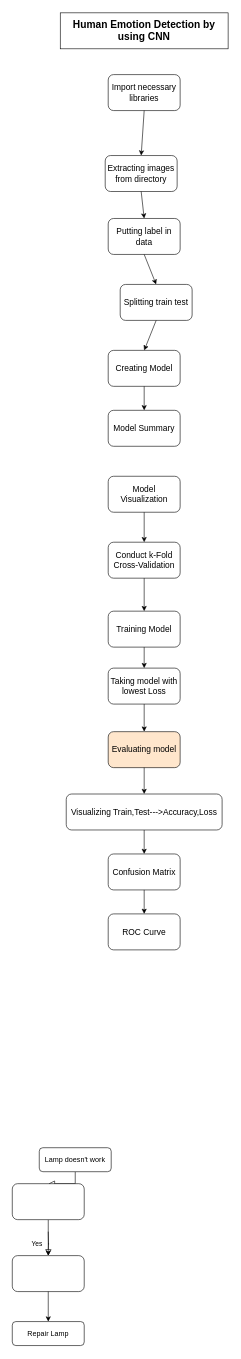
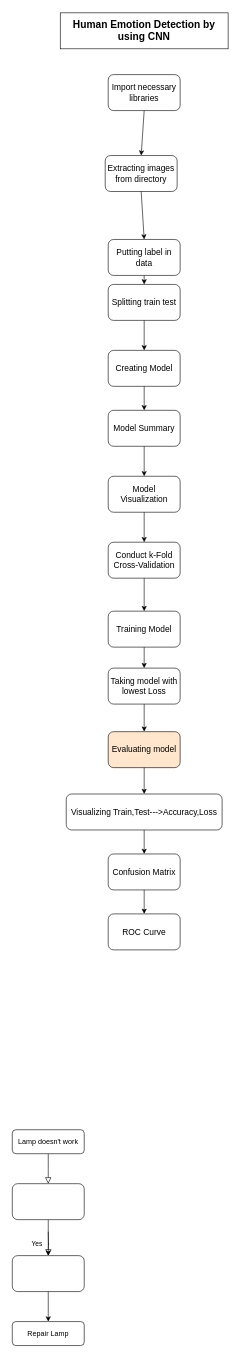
  <mxCell id="0" />
  <mxCell id="1" parent="0" />
  <mxCell id="2" value="" style="rounded=0;html=1;jettySize=auto;orthogonalLoop=1;fontSize=11;endArrow=block;endFill=0;endSize=8;strokeWidth=1;shadow=0;labelBackgroundColor=none;edgeStyle=orthogonalEdgeStyle;" parent="1" source="3" edge="1"><mxGeometry relative="1" as="geometry"><mxPoint x="80" y="1973" as="targetPoint" /></mxGeometry></mxCell>
- <mxCell id="3" value="Lamp doesn't work" style="rounded=1;whiteSpace=wrap;html=1;fontSize=12;glass=0;strokeWidth=1;shadow=0;" parent="1" vertex="1"><mxGeometry x="65" y="1913" width="120" height="40" as="geometry" /></mxCell>
+ <mxCell id="3" value="Lamp doesn't work" style="rounded=1;whiteSpace=wrap;html=1;fontSize=12;glass=0;strokeWidth=1;shadow=0;" parent="1" vertex="1"><mxGeometry x="20" y="1883" width="120" height="40" as="geometry" /></mxCell>
  <mxCell id="4" value="Yes" style="rounded=0;html=1;jettySize=auto;orthogonalLoop=1;fontSize=11;endArrow=block;endFill=0;endSize=8;strokeWidth=1;shadow=0;labelBackgroundColor=none;edgeStyle=orthogonalEdgeStyle;" parent="1" edge="1"><mxGeometry y="20" relative="1" as="geometry"><mxPoint as="offset" /><mxPoint x="80" y="2053" as="sourcePoint" /><mxPoint x="80" y="2093" as="targetPoint" /></mxGeometry></mxCell>
  <mxCell id="5" value="Repair Lamp" style="rounded=1;whiteSpace=wrap;html=1;fontSize=12;glass=0;strokeWidth=1;shadow=0;" parent="1" vertex="1"><mxGeometry x="20" y="2203" width="120" height="40" as="geometry" /></mxCell>
  <mxCell id="6" value="" style="edgeStyle=orthogonalEdgeStyle;rounded=0;orthogonalLoop=1;jettySize=auto;html=1;" edge="1" parent="1" source="7" target="8"><mxGeometry relative="1" as="geometry" /></mxCell>
  <mxCell id="7" value="" style="rounded=1;whiteSpace=wrap;html=1;" vertex="1" parent="1"><mxGeometry x="20" y="1973" width="120" height="60" as="geometry" /></mxCell>
  <mxCell id="8" value="" style="rounded=1;whiteSpace=wrap;html=1;" vertex="1" parent="1"><mxGeometry x="20" y="2093" width="120" height="60" as="geometry" /></mxCell>
  <mxCell id="9" value="" style="endArrow=classic;html=1;rounded=0;exitX=0.5;exitY=1;exitDx=0;exitDy=0;" edge="1" parent="1" source="8" target="5"><mxGeometry width="50" height="50" relative="1" as="geometry"><mxPoint x="250" y="2113" as="sourcePoint" /><mxPoint x="300" y="2063" as="targetPoint" /></mxGeometry></mxCell>
  <mxCell id="10" value="&lt;font style=&quot;font-size: 14px&quot;&gt;Import necessary libraries&lt;/font&gt;" style="rounded=1;whiteSpace=wrap;html=1;" vertex="1" parent="1"><mxGeometry x="180" y="123" width="120" height="60" as="geometry" /></mxCell>
  <mxCell id="11" value="&lt;font style=&quot;font-size: 14px&quot;&gt;Extracting images from directory&lt;/font&gt;" style="rounded=1;whiteSpace=wrap;html=1;" vertex="1" parent="1"><mxGeometry x="175" y="258" width="120" height="60" as="geometry" /></mxCell>
- <mxCell id="12" value="&lt;font style=&quot;font-size: 14px&quot;&gt;Putting label in data&lt;/font&gt;" style="rounded=1;whiteSpace=wrap;html=1;" vertex="1" parent="1"><mxGeometry x="180" y="363" width="120" height="60" as="geometry" /></mxCell>
- <mxCell id="13" value="&lt;font style=&quot;font-size: 14px&quot;&gt;Splitting train test&lt;/font&gt;" style="rounded=1;whiteSpace=wrap;html=1;" vertex="1" parent="1"><mxGeometry x="200" y="473" width="120" height="60" as="geometry" /></mxCell>
+ <mxCell id="12" value="&lt;font style=&quot;font-size: 14px&quot;&gt;Putting label in data&lt;/font&gt;" style="rounded=1;whiteSpace=wrap;html=1;" vertex="1" parent="1"><mxGeometry x="180" y="398" width="120" height="60" as="geometry" /></mxCell>
+ <mxCell id="13" value="&lt;font style=&quot;font-size: 14px&quot;&gt;Splitting train test&lt;/font&gt;" style="rounded=1;whiteSpace=wrap;html=1;" vertex="1" parent="1"><mxGeometry x="180" y="473" width="120" height="60" as="geometry" /></mxCell>
  <mxCell id="14" value="&lt;font style=&quot;font-size: 14px&quot;&gt;Creating Model&lt;/font&gt;" style="rounded=1;whiteSpace=wrap;html=1;" vertex="1" parent="1"><mxGeometry x="180" y="583" width="120" height="60" as="geometry" /></mxCell>
  <mxCell id="15" value="&lt;b&gt;&lt;font style=&quot;font-size: 17px&quot;&gt;Human Emotion Detection by using CNN&lt;/font&gt;&lt;/b&gt;" style="rounded=0;whiteSpace=wrap;html=1;" vertex="1" parent="1"><mxGeometry x="100" y="20" width="280" height="60" as="geometry" /></mxCell>
  <mxCell id="16" value="Model Summary" style="rounded=1;whiteSpace=wrap;html=1;fontSize=14;" vertex="1" parent="1"><mxGeometry x="180" y="683" width="120" height="60" as="geometry" /></mxCell>
  <mxCell id="17" value="Model Visualization" style="rounded=1;whiteSpace=wrap;html=1;fontSize=14;" vertex="1" parent="1"><mxGeometry x="180" y="793" width="120" height="60" as="geometry" /></mxCell>
  <mxCell id="18" value="Conduct k-Fold Cross-Validation" style="rounded=1;whiteSpace=wrap;html=1;fontSize=14;" vertex="1" parent="1"><mxGeometry x="180" y="903" width="120" height="60" as="geometry" /></mxCell>
  <mxCell id="19" value="Training Model" style="rounded=1;whiteSpace=wrap;html=1;fontSize=14;" vertex="1" parent="1"><mxGeometry x="180" y="1018" width="120" height="60" as="geometry" /></mxCell>
  <mxCell id="20" value="Taking model with lowest Loss" style="rounded=1;whiteSpace=wrap;html=1;fontSize=14;" vertex="1" parent="1"><mxGeometry x="180" y="1113" width="120" height="60" as="geometry" /></mxCell>
  <mxCell id="21" value="Evaluating model" style="rounded=1;whiteSpace=wrap;html=1;fontSize=14;fillColor=#ffe6cc;" vertex="1" parent="1"><mxGeometry x="180" y="1219" width="120" height="60" as="geometry" /></mxCell>
  <mxCell id="22" style="edgeStyle=orthogonalEdgeStyle;rounded=0;orthogonalLoop=1;jettySize=auto;html=1;fontSize=14;" edge="1" parent="1" source="23" target="24"><mxGeometry relative="1" as="geometry" /></mxCell>
  <mxCell id="23" value="Visualizing Train,Test---&gt;Accuracy,Loss" style="rounded=1;whiteSpace=wrap;html=1;fontSize=14;" vertex="1" parent="1"><mxGeometry x="110" y="1323" width="260" height="60" as="geometry" /></mxCell>
  <mxCell id="24" value="Confusion Matrix" style="rounded=1;whiteSpace=wrap;html=1;fontSize=14;" vertex="1" parent="1"><mxGeometry x="180" y="1423" width="120" height="60" as="geometry" /></mxCell>
  <mxCell id="25" value="ROC Curve" style="rounded=1;whiteSpace=wrap;html=1;fontSize=14;" vertex="1" parent="1"><mxGeometry x="180" y="1523" width="120" height="60" as="geometry" /></mxCell>
  <mxCell id="26" value="" style="endArrow=classic;html=1;rounded=0;fontSize=14;exitX=0.5;exitY=1;exitDx=0;exitDy=0;" edge="1" parent="1" source="24"><mxGeometry width="50" height="50" relative="1" as="geometry"><mxPoint x="250" y="1583" as="sourcePoint" /><mxPoint x="240" y="1523" as="targetPoint" /></mxGeometry></mxCell>
  <mxCell id="27" value="" style="endArrow=classic;html=1;rounded=0;fontSize=14;entryX=0.5;entryY=0;entryDx=0;entryDy=0;exitX=0.5;exitY=1;exitDx=0;exitDy=0;" edge="1" parent="1" source="21" target="23"><mxGeometry width="50" height="50" relative="1" as="geometry"><mxPoint x="239.5" y="1289" as="sourcePoint" /><mxPoint x="239.5" y="1219" as="targetPoint" /></mxGeometry></mxCell>
  <mxCell id="28" value="" style="endArrow=classic;html=1;rounded=0;fontSize=14;exitX=0.5;exitY=1;exitDx=0;exitDy=0;entryX=0.5;entryY=0;entryDx=0;entryDy=0;" edge="1" parent="1" source="10" target="11"><mxGeometry width="50" height="50" relative="1" as="geometry"><mxPoint x="250" y="73" as="sourcePoint" /><mxPoint x="300" y="23" as="targetPoint" /></mxGeometry></mxCell>
  <mxCell id="29" value="" style="endArrow=classic;html=1;rounded=0;fontSize=14;exitX=0.5;exitY=1;exitDx=0;exitDy=0;entryX=0.5;entryY=0;entryDx=0;entryDy=0;" edge="1" parent="1" source="11" target="12"><mxGeometry width="50" height="50" relative="1" as="geometry"><mxPoint x="250" y="333" as="sourcePoint" /><mxPoint x="300" y="283" as="targetPoint" /></mxGeometry></mxCell>
  <mxCell id="30" value="" style="endArrow=classic;html=1;rounded=0;fontSize=14;exitX=0.5;exitY=1;exitDx=0;exitDy=0;entryX=0.5;entryY=0;entryDx=0;entryDy=0;" edge="1" parent="1" source="12" target="13"><mxGeometry width="50" height="50" relative="1" as="geometry"><mxPoint x="250" y="333" as="sourcePoint" /><mxPoint x="300" y="283" as="targetPoint" /></mxGeometry></mxCell>
  <mxCell id="31" value="" style="endArrow=classic;html=1;rounded=0;fontSize=14;exitX=0.5;exitY=1;exitDx=0;exitDy=0;" edge="1" parent="1" source="20" target="21"><mxGeometry width="50" height="50" relative="1" as="geometry"><mxPoint x="250" y="1453" as="sourcePoint" /><mxPoint x="300" y="1403" as="targetPoint" /></mxGeometry></mxCell>
  <mxCell id="32" value="" style="endArrow=classic;html=1;rounded=0;fontSize=14;exitX=0.5;exitY=1;exitDx=0;exitDy=0;entryX=0.5;entryY=0;entryDx=0;entryDy=0;" edge="1" parent="1" source="18" target="19"><mxGeometry width="50" height="50" relative="1" as="geometry"><mxPoint x="250" y="1163" as="sourcePoint" /><mxPoint x="300" y="1113" as="targetPoint" /></mxGeometry></mxCell>
  <mxCell id="33" style="edgeStyle=orthogonalEdgeStyle;rounded=0;orthogonalLoop=1;jettySize=auto;html=1;exitX=0.5;exitY=1;exitDx=0;exitDy=0;entryX=0.5;entryY=0;entryDx=0;entryDy=0;fontSize=14;" edge="1" parent="1" source="19" target="20"><mxGeometry relative="1" as="geometry" /></mxCell>
  <mxCell id="34" value="" style="endArrow=classic;html=1;rounded=0;fontSize=14;exitX=0.5;exitY=1;exitDx=0;exitDy=0;entryX=0.5;entryY=0;entryDx=0;entryDy=0;" edge="1" parent="1" source="13" target="14"><mxGeometry width="50" height="50" relative="1" as="geometry"><mxPoint x="250" y="713" as="sourcePoint" /><mxPoint x="300" y="663" as="targetPoint" /></mxGeometry></mxCell>
  <mxCell id="35" value="" style="endArrow=classic;html=1;rounded=0;fontSize=14;exitX=0.5;exitY=1;exitDx=0;exitDy=0;entryX=0.5;entryY=0;entryDx=0;entryDy=0;" edge="1" parent="1" source="14" target="16"><mxGeometry width="50" height="50" relative="1" as="geometry"><mxPoint x="250" y="713" as="sourcePoint" /><mxPoint x="300" y="663" as="targetPoint" /></mxGeometry></mxCell>
+ <mxCell id="36" value="" style="endArrow=classic;html=1;rounded=0;fontSize=14;exitX=0.5;exitY=1;exitDx=0;exitDy=0;entryX=0.5;entryY=0;entryDx=0;entryDy=0;" edge="1" parent="1" source="16" target="17"><mxGeometry width="50" height="50" relative="1" as="geometry"><mxPoint x="250" y="713" as="sourcePoint" /><mxPoint x="300" y="663" as="targetPoint" /></mxGeometry></mxCell>
  <mxCell id="37" value="" style="endArrow=classic;html=1;rounded=0;fontSize=14;exitX=0.5;exitY=1;exitDx=0;exitDy=0;" edge="1" parent="1" source="17" target="18"><mxGeometry width="50" height="50" relative="1" as="geometry"><mxPoint x="250" y="713" as="sourcePoint" /><mxPoint x="300" y="663" as="targetPoint" /></mxGeometry></mxCell>
